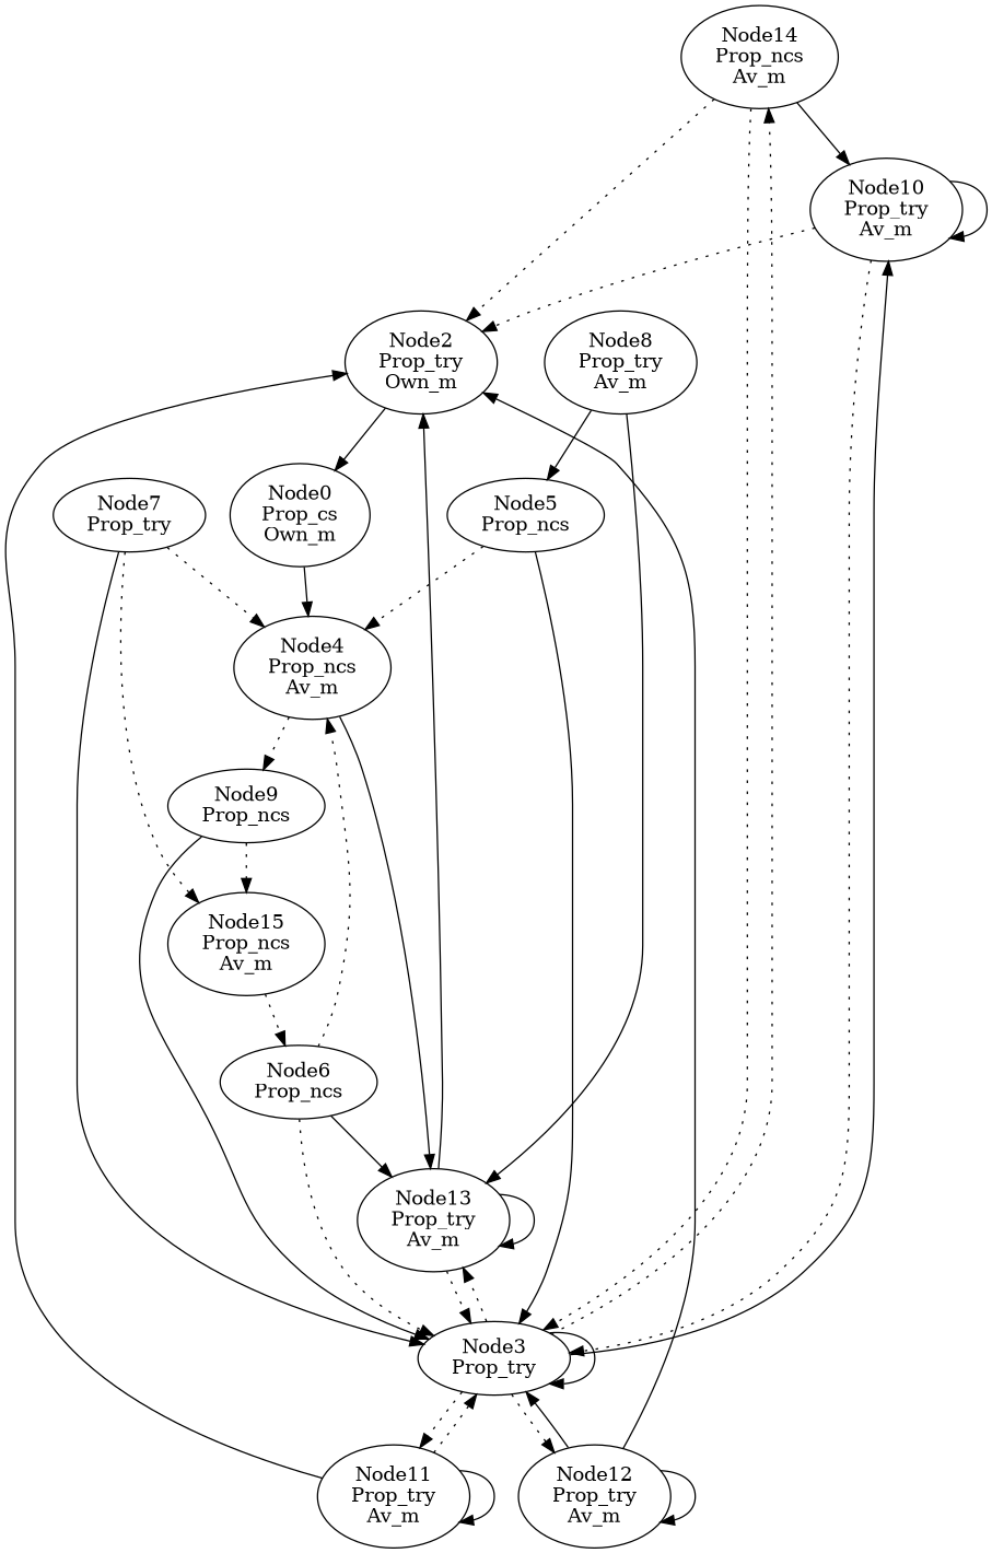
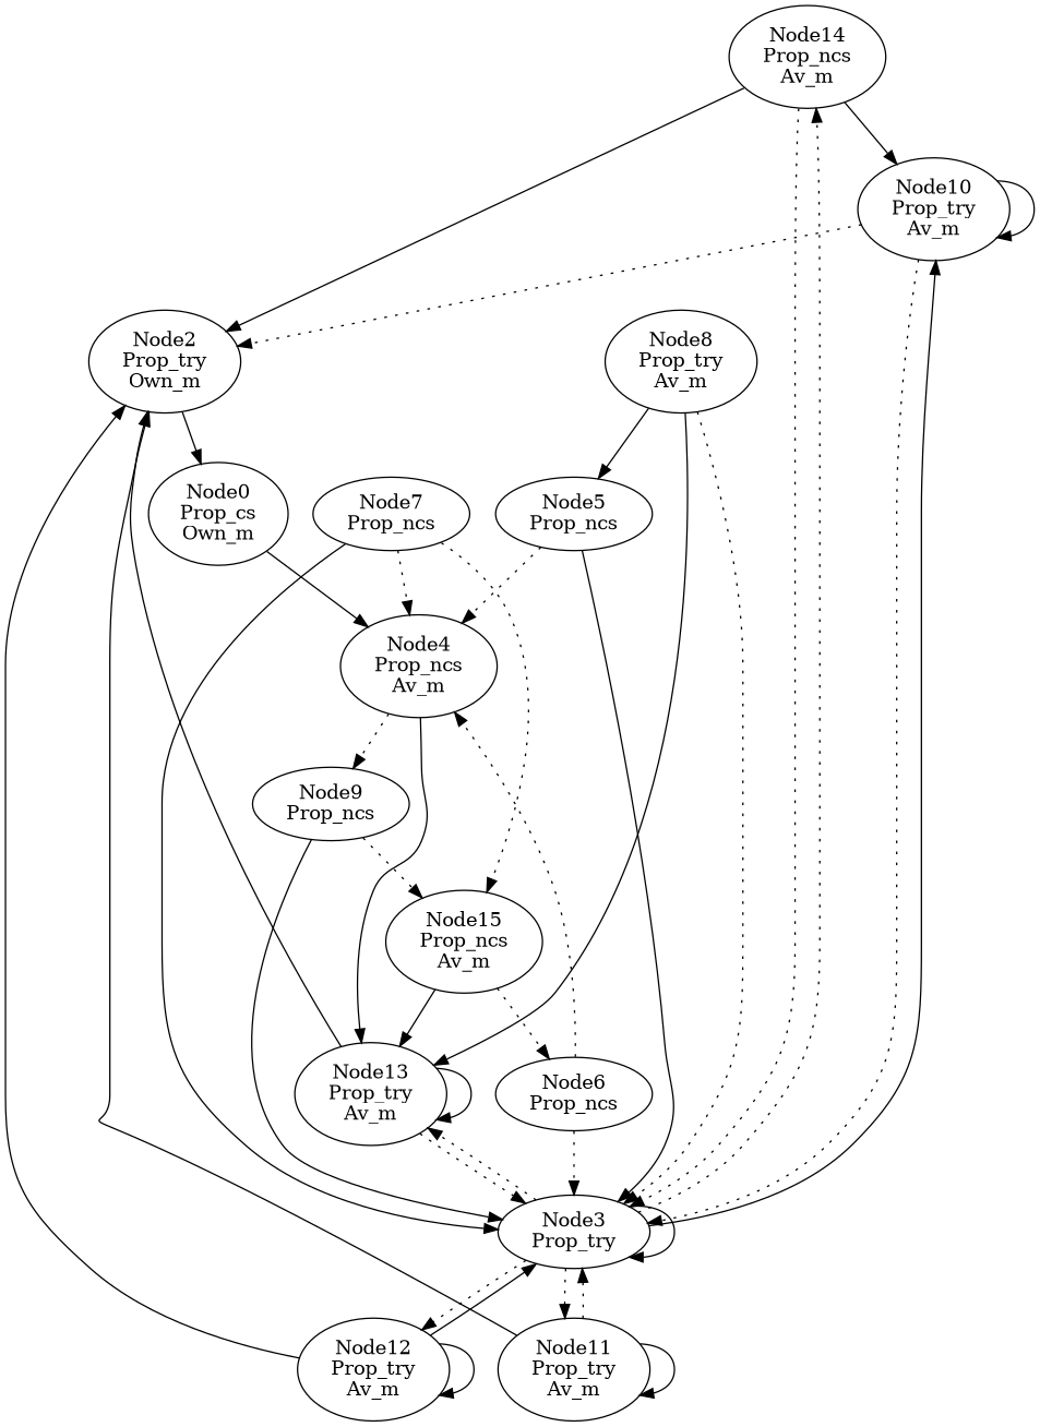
  digraph {
    n1 [label="Node14\nProp_ncs\nAv_m"]
    n2 [label="Node10\nProp_try\nAv_m"]
    n3 [label="Node2\nProp_try\nOwn_m"]
    n4 [label="Node3\nProp_try"]
    n5 [label="Node0\nProp_cs\nOwn_m"]
    n6 [label="Node13\nProp_try\nAv_m"]
    n7 [label="Node12\nProp_try\nAv_m"]
    n8 [label="Node11\nProp_try\nAv_m"]
    n9 [label="Node4\nProp_ncs\nAv_m"]
    n10 [label="Node15\nProp_ncs\nAv_m"]
    n11 [label="Node6\nProp_ncs"]
    n12 [label="Node9\nProp_ncs"]
    n13 [label="Node8\nProp_try\nAv_m"]
    n14 [label="Node5\nProp_ncs"]
-   n15 [label="Node7\nProp_try"]
+   n15 [label="Node7\nProp_ncs"]
    n1 -> n2
-   n1 -> n3 [style=dotted]
+   n1 -> n3
    n1 -> n4 [style=dotted]
    n2 -> n2
    n2 -> n3 [style=dotted]
    n2 -> n4 [style=dotted]
    n3 -> n5
    n4 -> n1 [style=dotted]
    n4 -> n2 [style=solid]
    n4 -> n4
    n4 -> n6 [style=dotted]
    n4 -> n7 [style=dotted]
    n4 -> n8 [style=dotted]
    n5 -> n9
    n6 -> n3
    n6 -> n4 [style=dotted]
    n6 -> n6
    n7 -> n3
    n7 -> n4 [style=solid]
    n7 -> n7
    n8 -> n3
    n8 -> n4 [style=dotted]
    n8 -> n8
    n9 -> n6
    n9 -> n12 [style=dotted]
-   n11 -> n6
+   n10 -> n6
    n10 -> n11 [style=dotted]
    n11 -> n4 [style=dotted]
    n11 -> n9 [style=dotted]
    n12 -> n4
    n12 -> n10 [style=dotted]
+   n13 -> n4 [style=dotted]
    n13 -> n6
    n13 -> n14
    n14 -> n4
    n14 -> n9 [style=dotted]
    n15 -> n4
    n15 -> n9 [style=dotted]
    n15 -> n10 [style=dotted]
  }
